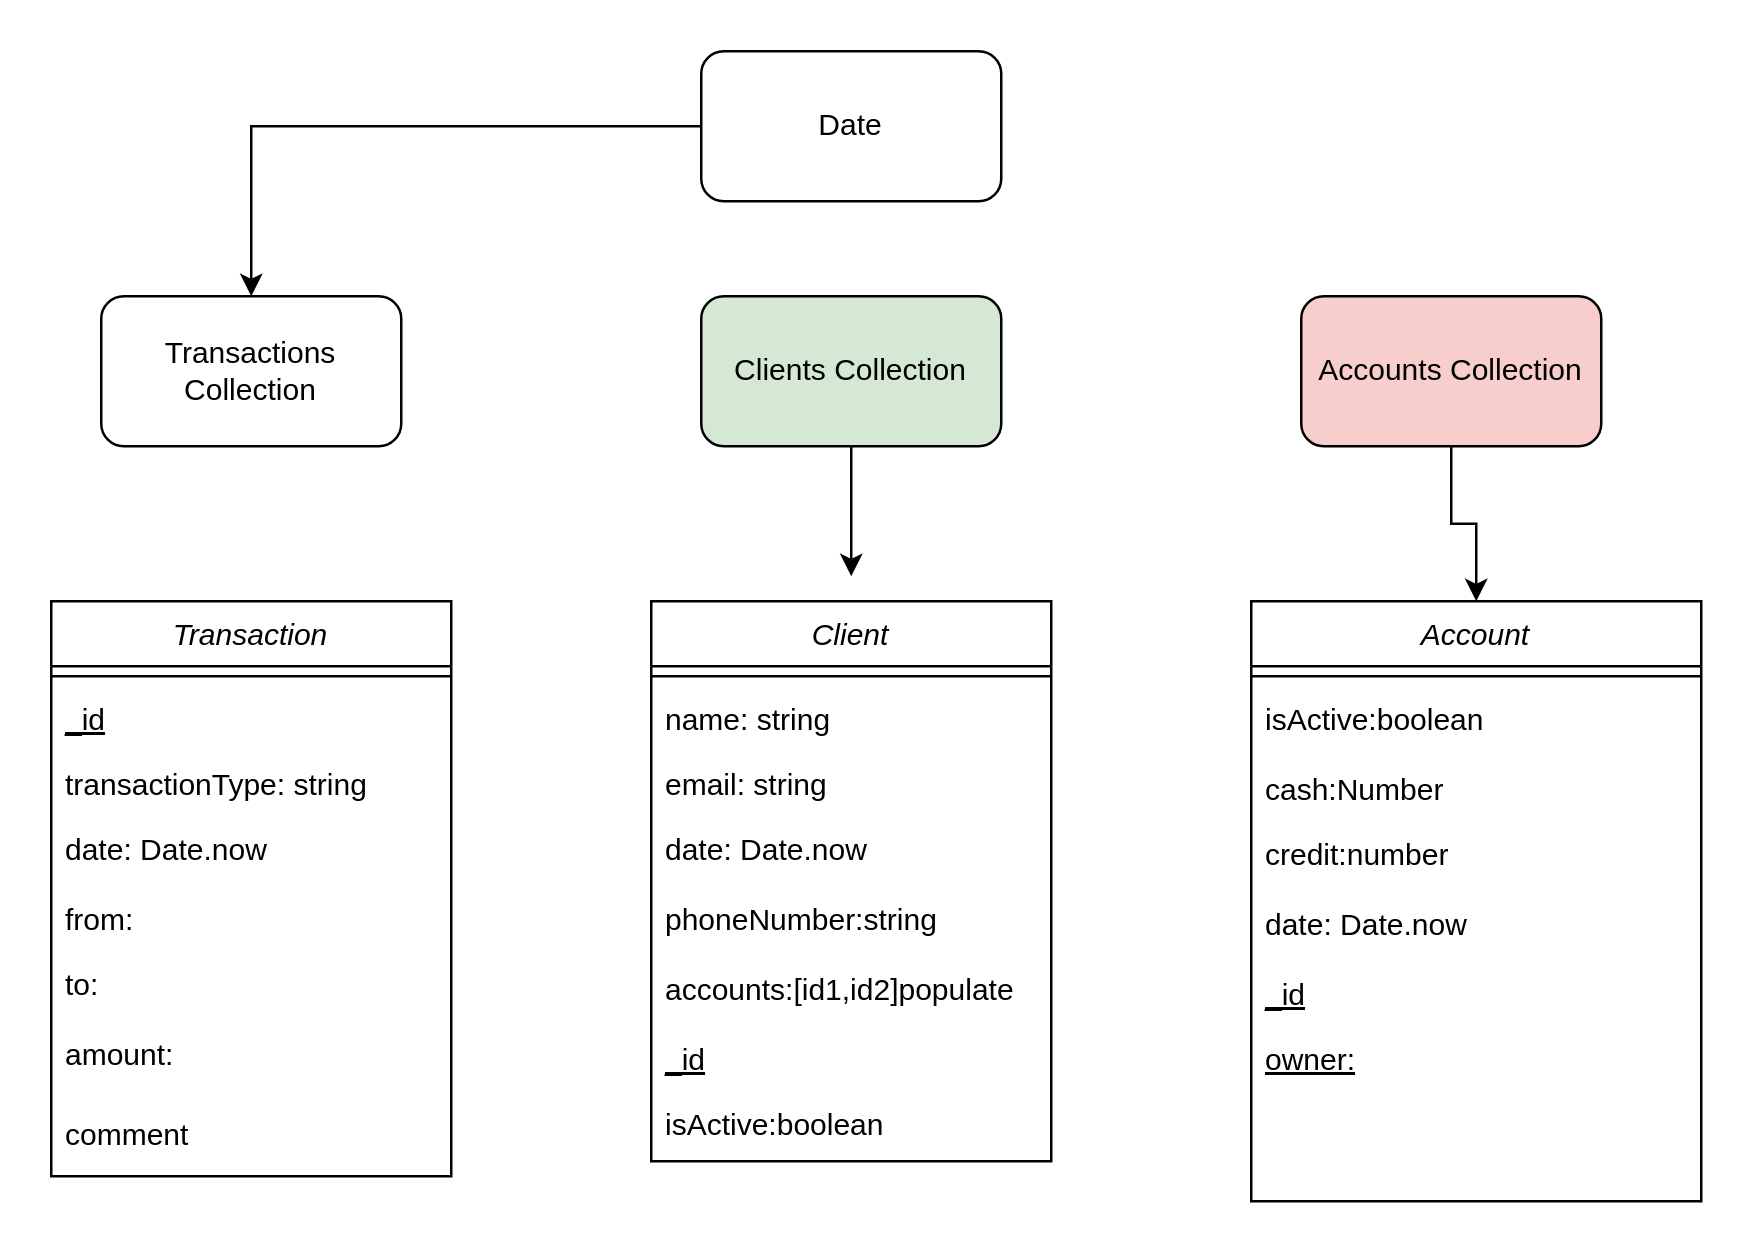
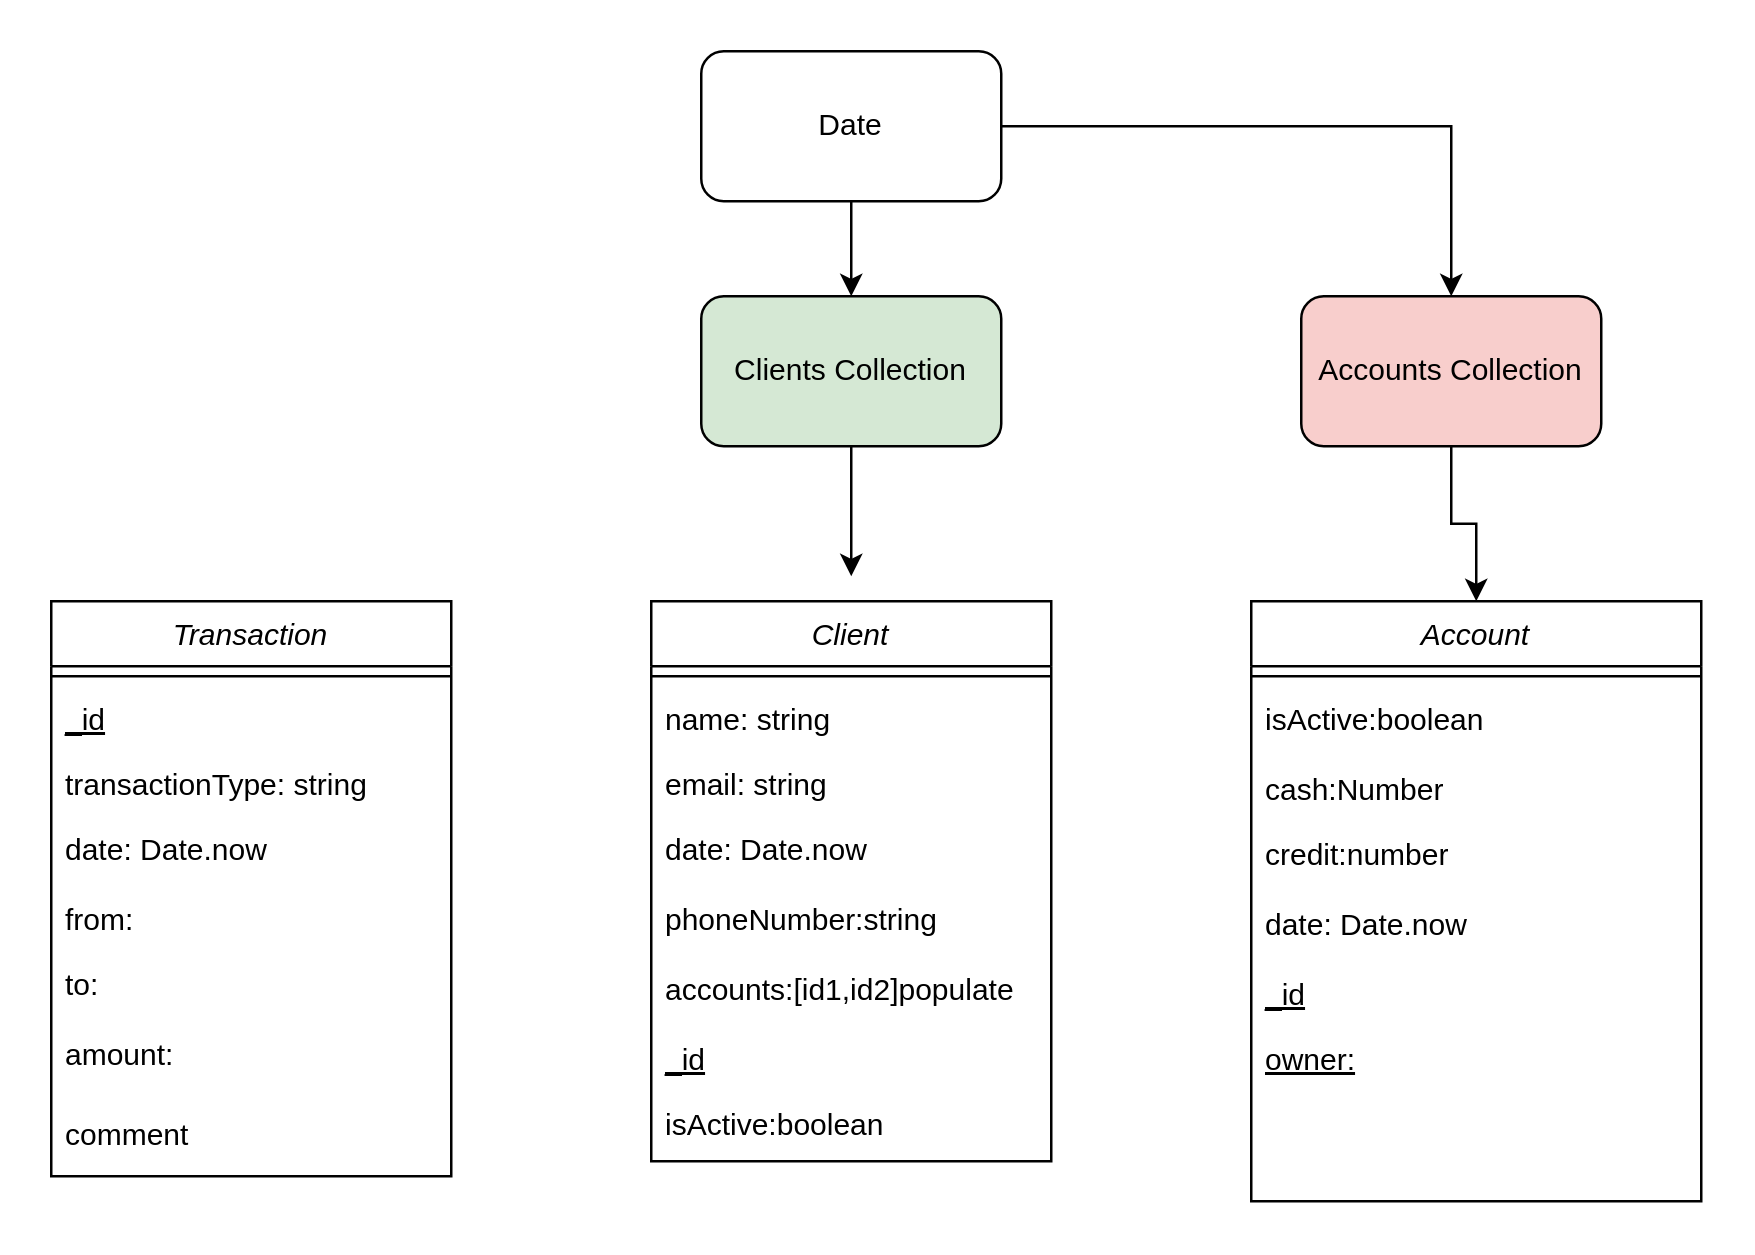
  <mxCell id="0" />
  <mxCell id="1" parent="0" />
  <mxCell id="2" value="Client" style="swimlane;fontStyle=2;align=center;verticalAlign=top;childLayout=stackLayout;horizontal=1;startSize=26;horizontalStack=0;resizeParent=1;resizeLast=0;collapsible=1;marginBottom=0;rounded=0;shadow=0;strokeWidth=1;" parent="1" vertex="1"><mxGeometry x="260" y="240" width="160" height="224" as="geometry"><mxRectangle x="230" y="140" width="160" height="26" as="alternateBounds" /></mxGeometry></mxCell>
  <mxCell id="3" value="" style="line;html=1;strokeWidth=1;align=left;verticalAlign=middle;spacingTop=-1;spacingLeft=3;spacingRight=3;rotatable=0;labelPosition=right;points=[];portConstraint=eastwest;" parent="2" vertex="1"><mxGeometry y="26" width="160" height="8" as="geometry" /></mxCell>
  <mxCell id="4" value="name: string" style="text;align=left;verticalAlign=top;spacingLeft=4;spacingRight=4;overflow=hidden;rotatable=0;points=[[0,0.5],[1,0.5]];portConstraint=eastwest;" parent="2" vertex="1"><mxGeometry y="34" width="160" height="26" as="geometry" /></mxCell>
  <mxCell id="5" value="email: string" style="text;align=left;verticalAlign=top;spacingLeft=4;spacingRight=4;overflow=hidden;rotatable=0;points=[[0,0.5],[1,0.5]];portConstraint=eastwest;rounded=0;shadow=0;html=0;" parent="2" vertex="1"><mxGeometry y="60" width="160" height="26" as="geometry" /></mxCell>
  <mxCell id="6" value="date: Date.now" style="text;align=left;verticalAlign=top;spacingLeft=4;spacingRight=4;overflow=hidden;rotatable=0;points=[[0,0.5],[1,0.5]];portConstraint=eastwest;" parent="2" vertex="1"><mxGeometry y="86" width="160" height="28" as="geometry" /></mxCell>
  <mxCell id="7" value="phoneNumber:string" style="text;align=left;verticalAlign=top;spacingLeft=4;spacingRight=4;overflow=hidden;rotatable=0;points=[[0,0.5],[1,0.5]];portConstraint=eastwest;" parent="2" vertex="1"><mxGeometry y="114" width="160" height="28" as="geometry" /></mxCell>
  <mxCell id="8" value="accounts:[id1,id2]populate" style="text;align=left;verticalAlign=top;spacingLeft=4;spacingRight=4;overflow=hidden;rotatable=0;points=[[0,0.5],[1,0.5]];portConstraint=eastwest;" parent="2" vertex="1"><mxGeometry y="142" width="160" height="28" as="geometry" /></mxCell>
  <mxCell id="9" value="_id" style="text;align=left;verticalAlign=top;spacingLeft=4;spacingRight=4;overflow=hidden;rotatable=0;points=[[0,0.5],[1,0.5]];portConstraint=eastwest;fontStyle=4" parent="2" vertex="1"><mxGeometry y="170" width="160" height="26" as="geometry" /></mxCell>
  <mxCell id="10" value="isActive:boolean" style="text;align=left;verticalAlign=top;spacingLeft=4;spacingRight=4;overflow=hidden;rotatable=0;points=[[0,0.5],[1,0.5]];portConstraint=eastwest;" parent="2" vertex="1"><mxGeometry y="196" width="160" height="28" as="geometry" /></mxCell>
- <mxCell id="13" style="edgeStyle=orthogonalEdgeStyle;rounded=0;orthogonalLoop=1;jettySize=auto;html=1;exitX=0;exitY=0.5;exitDx=0;exitDy=0;" parent="1" source="14" target="27" edge="1"><mxGeometry relative="1" as="geometry" /></mxCell>
+ <mxCell id="11" style="edgeStyle=orthogonalEdgeStyle;rounded=0;orthogonalLoop=1;jettySize=auto;html=1;exitX=0.5;exitY=1;exitDx=0;exitDy=0;" parent="1" source="14" target="16" edge="1"><mxGeometry relative="1" as="geometry" /></mxCell>
+ <mxCell id="12" style="edgeStyle=orthogonalEdgeStyle;rounded=0;orthogonalLoop=1;jettySize=auto;html=1;exitX=1;exitY=0.5;exitDx=0;exitDy=0;entryX=0.5;entryY=0;entryDx=0;entryDy=0;" parent="1" source="14" target="26" edge="1"><mxGeometry relative="1" as="geometry" /></mxCell>
  <mxCell id="14" value="Date" style="rounded=1;whiteSpace=wrap;html=1;" parent="1" vertex="1"><mxGeometry x="280" y="20" width="120" height="60" as="geometry" /></mxCell>
  <mxCell id="15" style="edgeStyle=orthogonalEdgeStyle;rounded=0;orthogonalLoop=1;jettySize=auto;html=1;exitX=0.5;exitY=1;exitDx=0;exitDy=0;" parent="1" source="16" edge="1"><mxGeometry relative="1" as="geometry"><mxPoint x="340" y="230" as="targetPoint" /></mxGeometry></mxCell>
  <mxCell id="16" value="Clients Collection" style="rounded=1;whiteSpace=wrap;html=1;fillColor=#d5e8d4;" parent="1" vertex="1"><mxGeometry x="280" y="118" width="120" height="60" as="geometry" /></mxCell>
  <mxCell id="17" value="Account" style="swimlane;fontStyle=2;align=center;verticalAlign=top;childLayout=stackLayout;horizontal=1;startSize=26;horizontalStack=0;resizeParent=1;resizeLast=0;collapsible=1;marginBottom=0;rounded=0;shadow=0;strokeWidth=1;" parent="1" vertex="1"><mxGeometry x="500" y="240" width="180" height="240" as="geometry"><mxRectangle x="230" y="140" width="160" height="26" as="alternateBounds" /></mxGeometry></mxCell>
  <mxCell id="18" value="" style="line;html=1;strokeWidth=1;align=left;verticalAlign=middle;spacingTop=-1;spacingLeft=3;spacingRight=3;rotatable=0;labelPosition=right;points=[];portConstraint=eastwest;" parent="17" vertex="1"><mxGeometry y="26" width="180" height="8" as="geometry" /></mxCell>
  <mxCell id="19" value="isActive:boolean" style="text;align=left;verticalAlign=top;spacingLeft=4;spacingRight=4;overflow=hidden;rotatable=0;points=[[0,0.5],[1,0.5]];portConstraint=eastwest;" parent="17" vertex="1"><mxGeometry y="34" width="180" height="28" as="geometry" /></mxCell>
  <mxCell id="20" value="cash:Number" style="text;align=left;verticalAlign=top;spacingLeft=4;spacingRight=4;overflow=hidden;rotatable=0;points=[[0,0.5],[1,0.5]];portConstraint=eastwest;" parent="17" vertex="1"><mxGeometry y="62" width="180" height="26" as="geometry" /></mxCell>
  <mxCell id="21" value="credit:number" style="text;align=left;verticalAlign=top;spacingLeft=4;spacingRight=4;overflow=hidden;rotatable=0;points=[[0,0.5],[1,0.5]];portConstraint=eastwest;" parent="17" vertex="1"><mxGeometry y="88" width="180" height="28" as="geometry" /></mxCell>
  <mxCell id="22" value="date: Date.now" style="text;align=left;verticalAlign=top;spacingLeft=4;spacingRight=4;overflow=hidden;rotatable=0;points=[[0,0.5],[1,0.5]];portConstraint=eastwest;" parent="17" vertex="1"><mxGeometry y="116" width="180" height="28" as="geometry" /></mxCell>
  <mxCell id="23" value="_id" style="text;align=left;verticalAlign=top;spacingLeft=4;spacingRight=4;overflow=hidden;rotatable=0;points=[[0,0.5],[1,0.5]];portConstraint=eastwest;fontStyle=4" parent="17" vertex="1"><mxGeometry y="144" width="180" height="26" as="geometry" /></mxCell>
  <mxCell id="24" value="owner:&#10;" style="text;align=left;verticalAlign=top;spacingLeft=4;spacingRight=4;overflow=hidden;rotatable=0;points=[[0,0.5],[1,0.5]];portConstraint=eastwest;fontStyle=4" parent="17" vertex="1"><mxGeometry y="170" width="180" height="26" as="geometry" /></mxCell>
  <mxCell id="25" style="edgeStyle=orthogonalEdgeStyle;rounded=0;orthogonalLoop=1;jettySize=auto;html=1;entryX=0.5;entryY=0;entryDx=0;entryDy=0;" parent="1" source="26" target="17" edge="1"><mxGeometry relative="1" as="geometry" /></mxCell>
  <mxCell id="26" value="Accounts Collection" style="rounded=1;whiteSpace=wrap;html=1;fillColor=#f8cecc;" parent="1" vertex="1"><mxGeometry x="520" y="118" width="120" height="60" as="geometry" /></mxCell>
- <mxCell id="27" value="Transactions Collection" style="rounded=1;whiteSpace=wrap;html=1;" parent="1" vertex="1"><mxGeometry x="40" y="118" width="120" height="60" as="geometry" /></mxCell>
  <mxCell id="28" value="Transaction" style="swimlane;fontStyle=2;align=center;verticalAlign=top;childLayout=stackLayout;horizontal=1;startSize=26;horizontalStack=0;resizeParent=1;resizeLast=0;collapsible=1;marginBottom=0;rounded=0;shadow=0;strokeWidth=1;" parent="1" vertex="1"><mxGeometry x="20" y="240" width="160" height="230" as="geometry"><mxRectangle x="230" y="140" width="160" height="26" as="alternateBounds" /></mxGeometry></mxCell>
  <mxCell id="29" value="" style="line;html=1;strokeWidth=1;align=left;verticalAlign=middle;spacingTop=-1;spacingLeft=3;spacingRight=3;rotatable=0;labelPosition=right;points=[];portConstraint=eastwest;" parent="28" vertex="1"><mxGeometry y="26" width="160" height="8" as="geometry" /></mxCell>
  <mxCell id="30" value="_id" style="text;align=left;verticalAlign=top;spacingLeft=4;spacingRight=4;overflow=hidden;rotatable=0;points=[[0,0.5],[1,0.5]];portConstraint=eastwest;fontStyle=4" parent="28" vertex="1"><mxGeometry y="34" width="160" height="26" as="geometry" /></mxCell>
  <mxCell id="31" value="transactionType: string" style="text;align=left;verticalAlign=top;spacingLeft=4;spacingRight=4;overflow=hidden;rotatable=0;points=[[0,0.5],[1,0.5]];portConstraint=eastwest;" parent="28" vertex="1"><mxGeometry y="60" width="160" height="26" as="geometry" /></mxCell>
  <mxCell id="32" value="date: Date.now" style="text;align=left;verticalAlign=top;spacingLeft=4;spacingRight=4;overflow=hidden;rotatable=0;points=[[0,0.5],[1,0.5]];portConstraint=eastwest;" parent="28" vertex="1"><mxGeometry y="86" width="160" height="28" as="geometry" /></mxCell>
  <mxCell id="33" value="from:" style="text;align=left;verticalAlign=top;spacingLeft=4;spacingRight=4;overflow=hidden;rotatable=0;points=[[0,0.5],[1,0.5]];portConstraint=eastwest;rounded=0;shadow=0;html=0;" parent="28" vertex="1"><mxGeometry y="114" width="160" height="26" as="geometry" /></mxCell>
  <mxCell id="34" value="to:" style="text;align=left;verticalAlign=top;spacingLeft=4;spacingRight=4;overflow=hidden;rotatable=0;points=[[0,0.5],[1,0.5]];portConstraint=eastwest;" parent="28" vertex="1"><mxGeometry y="140" width="160" height="28" as="geometry" /></mxCell>
  <mxCell id="35" value="amount:" style="text;align=left;verticalAlign=top;spacingLeft=4;spacingRight=4;overflow=hidden;rotatable=0;points=[[0,0.5],[1,0.5]];portConstraint=eastwest;" parent="28" vertex="1"><mxGeometry y="168" width="160" height="32" as="geometry" /></mxCell>
  <mxCell id="36" value="comment" style="text;align=left;verticalAlign=top;spacingLeft=4;spacingRight=4;overflow=hidden;rotatable=0;points=[[0,0.5],[1,0.5]];portConstraint=eastwest;" parent="28" vertex="1"><mxGeometry y="200" width="160" height="30" as="geometry" /></mxCell>
